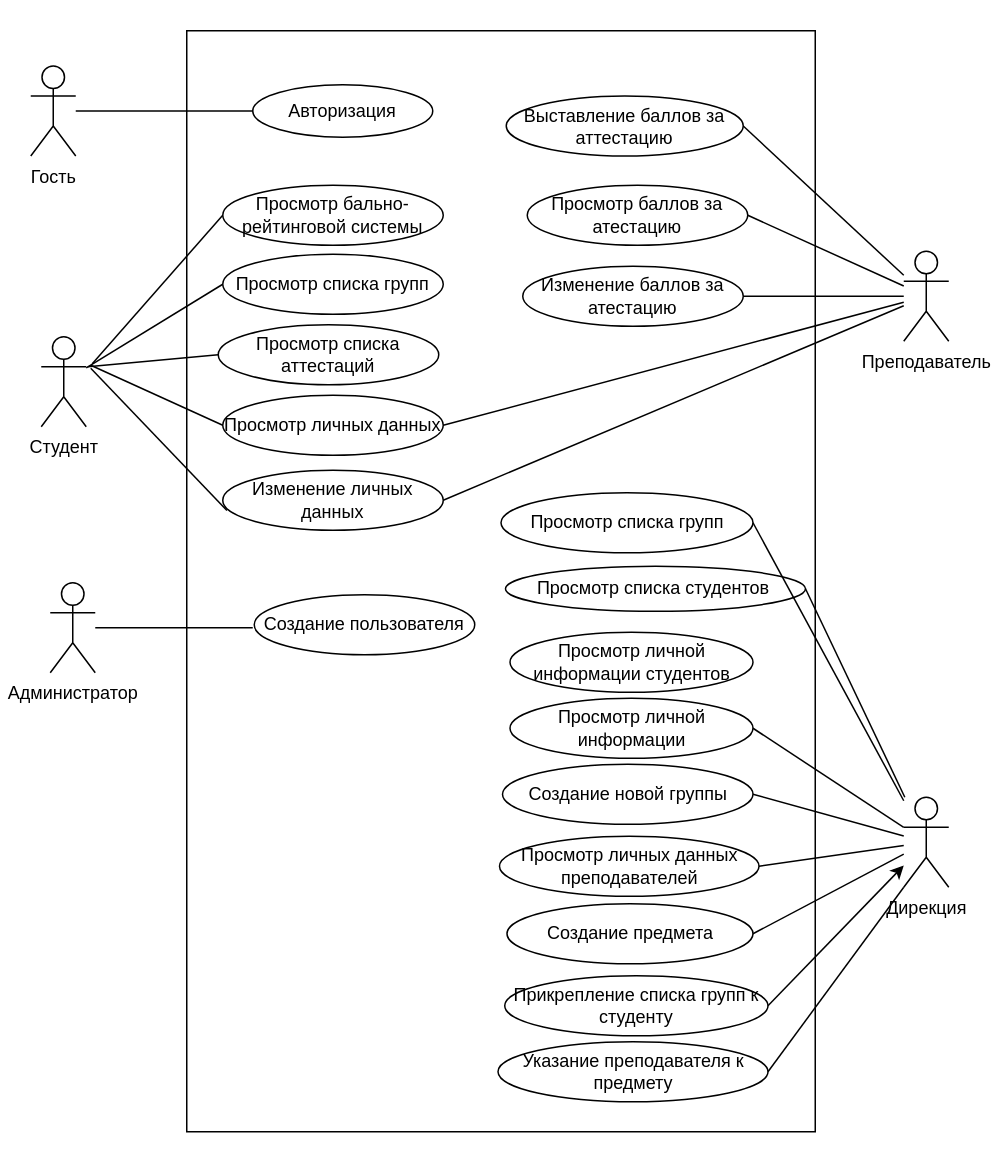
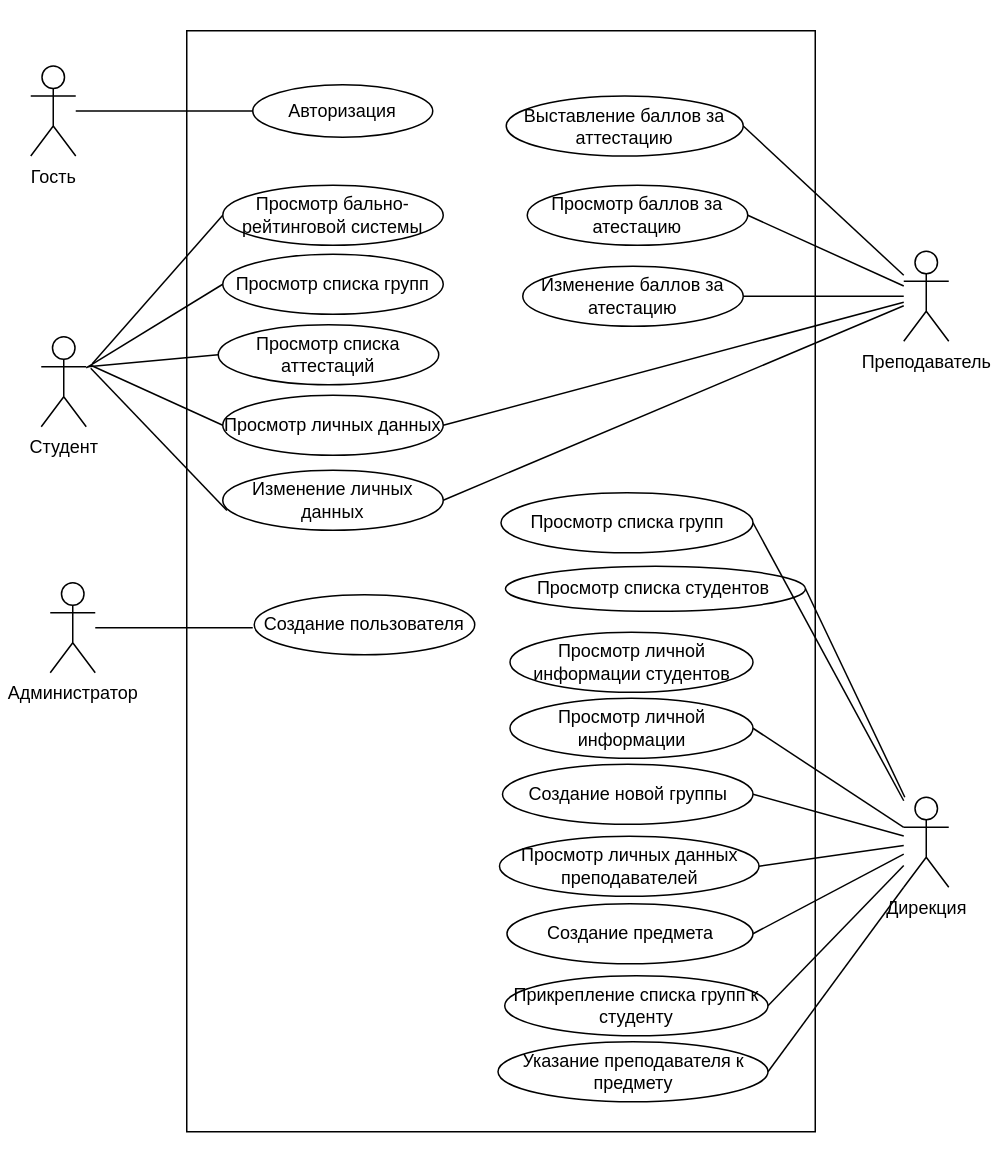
  <mxCell id="0" />
  <mxCell id="1" parent="0" />
  <mxCell id="2" value="Гость" style="shape=umlActor;verticalLabelPosition=bottom;verticalAlign=top;html=1;outlineConnect=0;" parent="1" vertex="1"><mxGeometry x="20" y="43.5" width="30" height="60" as="geometry" /></mxCell>
  <mxCell id="3" value="Студент" style="shape=umlActor;verticalLabelPosition=bottom;verticalAlign=top;html=1;outlineConnect=0;" parent="1" vertex="1"><mxGeometry x="27" y="224" width="30" height="60" as="geometry" /></mxCell>
  <mxCell id="4" value="" style="rounded=0;whiteSpace=wrap;html=1;" parent="1" vertex="1"><mxGeometry x="124" y="20" width="419" height="734" as="geometry" /></mxCell>
  <mxCell id="5" value="Администратор" style="shape=umlActor;verticalLabelPosition=bottom;verticalAlign=top;html=1;outlineConnect=0;" parent="1" vertex="1"><mxGeometry x="33" y="388" width="30" height="60" as="geometry" /></mxCell>
  <mxCell id="6" value="Дирекция" style="shape=umlActor;verticalLabelPosition=bottom;verticalAlign=top;html=1;outlineConnect=0;" parent="1" vertex="1"><mxGeometry x="602" y="531" width="30" height="60" as="geometry" /></mxCell>
  <mxCell id="7" value="Преподаватель" style="shape=umlActor;verticalLabelPosition=bottom;verticalAlign=top;html=1;outlineConnect=0;" parent="1" vertex="1"><mxGeometry x="602" y="167" width="30" height="60" as="geometry" /></mxCell>
  <mxCell id="8" value="Авторизация" style="ellipse;whiteSpace=wrap;html=1;" parent="1" vertex="1"><mxGeometry x="168" y="56" width="120" height="35" as="geometry" /></mxCell>
  <mxCell id="9" value="Просмотр списка групп" style="ellipse;whiteSpace=wrap;html=1;" parent="1" vertex="1"><mxGeometry x="148" y="169" width="147" height="40" as="geometry" /></mxCell>
  <mxCell id="10" value="Просмотр списка аттестаций" style="ellipse;whiteSpace=wrap;html=1;" parent="1" vertex="1"><mxGeometry x="145" y="216" width="147" height="40" as="geometry" /></mxCell>
  <mxCell id="11" value="Просмотр личных данных" style="ellipse;whiteSpace=wrap;html=1;" parent="1" vertex="1"><mxGeometry x="148" y="263" width="147" height="40" as="geometry" /></mxCell>
  <mxCell id="12" value="Изменение личных данных" style="ellipse;whiteSpace=wrap;html=1;" parent="1" vertex="1"><mxGeometry x="148" y="313" width="147" height="40" as="geometry" /></mxCell>
  <mxCell id="13" value="" style="endArrow=none;html=1;rounded=0;entryX=0;entryY=0.5;entryDx=0;entryDy=0;" parent="1" source="2" target="8" edge="1"><mxGeometry width="50" height="50" relative="1" as="geometry"><mxPoint x="305" y="324" as="sourcePoint" /><mxPoint x="355" y="274" as="targetPoint" /></mxGeometry></mxCell>
  <mxCell id="14" value="" style="endArrow=none;html=1;rounded=0;entryX=0;entryY=0.5;entryDx=0;entryDy=0;" parent="1" source="3" target="9" edge="1"><mxGeometry width="50" height="50" relative="1" as="geometry"><mxPoint x="68" y="264" as="sourcePoint" /><mxPoint x="174" y="258" as="targetPoint" /></mxGeometry></mxCell>
  <mxCell id="15" value="" style="endArrow=none;html=1;rounded=0;entryX=0;entryY=0.5;entryDx=0;entryDy=0;" parent="1" target="10" edge="1"><mxGeometry width="50" height="50" relative="1" as="geometry"><mxPoint x="58" y="244" as="sourcePoint" /><mxPoint x="188" y="93.5" as="targetPoint" /></mxGeometry></mxCell>
  <mxCell id="16" value="" style="endArrow=none;html=1;rounded=0;entryX=0;entryY=0.5;entryDx=0;entryDy=0;" parent="1" target="11" edge="1"><mxGeometry width="50" height="50" relative="1" as="geometry"><mxPoint x="60" y="243" as="sourcePoint" /><mxPoint x="198" y="103.5" as="targetPoint" /></mxGeometry></mxCell>
  <mxCell id="17" value="" style="endArrow=none;html=1;rounded=0;entryX=0.019;entryY=0.671;entryDx=0;entryDy=0;entryPerimeter=0;" parent="1" target="12" edge="1"><mxGeometry width="50" height="50" relative="1" as="geometry"><mxPoint x="60" y="245" as="sourcePoint" /><mxPoint x="208" y="113.5" as="targetPoint" /></mxGeometry></mxCell>
  <mxCell id="18" value="Создание пользователя" style="ellipse;whiteSpace=wrap;html=1;" parent="1" vertex="1"><mxGeometry x="169" y="396" width="147" height="40" as="geometry" /></mxCell>
  <mxCell id="19" value="" style="endArrow=none;html=1;rounded=0;" parent="1" target="5" edge="1"><mxGeometry width="50" height="50" relative="1" as="geometry"><mxPoint x="168" y="418" as="sourcePoint" /><mxPoint x="359" y="182" as="targetPoint" /></mxGeometry></mxCell>
  <mxCell id="20" value="" style="endArrow=none;html=1;rounded=0;exitX=1;exitY=0.5;exitDx=0;exitDy=0;" parent="1" source="11" target="7" edge="1"><mxGeometry width="50" height="50" relative="1" as="geometry"><mxPoint x="413" y="309" as="sourcePoint" /><mxPoint x="601" y="195" as="targetPoint" /></mxGeometry></mxCell>
  <mxCell id="21" value="" style="endArrow=none;html=1;rounded=0;exitX=1;exitY=0.5;exitDx=0;exitDy=0;" parent="1" source="12" target="7" edge="1"><mxGeometry width="50" height="50" relative="1" as="geometry"><mxPoint x="334" y="264" as="sourcePoint" /><mxPoint x="599" y="198" as="targetPoint" /></mxGeometry></mxCell>
  <mxCell id="22" value="Выставление баллов за аттестацию" style="ellipse;whiteSpace=wrap;html=1;" parent="1" vertex="1"><mxGeometry x="337" y="63.5" width="158" height="40" as="geometry" /></mxCell>
  <mxCell id="23" value="Просмотр баллов за атестацию&lt;span style=&quot;color: rgba(0 , 0 , 0 , 0) ; font-family: monospace ; font-size: 0px&quot;&gt;%3CmxGraphModel%3E%3Croot%3E%3CmxCell%20id%3D%220%22%2F%3E%3CmxCell%20id%3D%221%22%20parent%3D%220%22%2F%3E%3CmxCell%20id%3D%222%22%20value%3D%22%D0%92%D1%8B%D1%81%D1%82%D0%B0%D0%B2%D0%BB%D0%B5%D0%BD%D0%B8%D0%B5%20%D0%B1%D0%B0%D0%BB%D0%BB%D0%BE%D0%B2%20%D0%B7%D0%B0%20%D0%B0%D1%82%D1%82%D0%B5%D1%81%D1%82%D0%B0%D1%86%D0%B8%D1%8E%22%20style%3D%22ellipse%3BwhiteSpace%3Dwrap%3Bhtml%3D1%3B%22%20vertex%3D%221%22%20parent%3D%221%22%3E%3CmxGeometry%20x%3D%22404%22%20y%3D%22236.5%22%20width%3D%22147%22%20height%3D%2240%22%20as%3D%22geometry%22%2F%3E%3C%2FmxCell%3E%3C%2Froot%3E%3C%2FmxGraphModel%3E&lt;/span&gt;" style="ellipse;whiteSpace=wrap;html=1;" parent="1" vertex="1"><mxGeometry x="351" y="123" width="147" height="40" as="geometry" /></mxCell>
  <mxCell id="24" value="Изменение баллов за атестацию&lt;span style=&quot;color: rgba(0 , 0 , 0 , 0) ; font-family: monospace ; font-size: 0px&quot;&gt;%3CmxGraphModel%3E%3Croot%3E%3CmxCell%20id%3D%220%22%2F%3E%3CmxCell%20id%3D%221%22%20parent%3D%220%22%2F%3E%3CmxCell%20id%3D%222%22%20value%3D%22%D0%92%D1%8B%D1%81%D1%82%D0%B0%D0%B2%D0%BB%D0%B5%D0%BD%D0%B8%D0%B5%20%D0%B1%D0%B0%D0%BB%D0%BB%D0%BE%D0%B2%20%D0%B7%D0%B0%20%D0%B0%D1%82%D1%82%D0%B5%D1%81%D1%82%D0%B0%D1%86%D0%B8%D1%8E%22%20style%3D%22ellipse%3BwhiteSpace%3Dwrap%3Bhtml%3D1%3B%22%20vertex%3D%221%22%20parent%3D%221%22%3E%3CmxGeometry%20x%3D%22404%22%20y%3D%22236.5%22%20width%3D%22147%22%20height%3D%2240%22%20as%3D%22geometry%22%2F%3E%3C%2FmxCell%3E%3C%2Froot%3E%3C%2FmxGraphModel%3E&lt;/span&gt;" style="ellipse;whiteSpace=wrap;html=1;" parent="1" vertex="1"><mxGeometry x="348" y="177" width="147" height="40" as="geometry" /></mxCell>
  <mxCell id="25" value="" style="endArrow=none;html=1;rounded=0;exitX=1;exitY=0.5;exitDx=0;exitDy=0;" parent="1" source="22" target="7" edge="1"><mxGeometry width="50" height="50" relative="1" as="geometry"><mxPoint x="522" y="181" as="sourcePoint" /><mxPoint x="572" y="131" as="targetPoint" /></mxGeometry></mxCell>
  <mxCell id="26" value="" style="endArrow=none;html=1;rounded=0;exitX=1;exitY=0.5;exitDx=0;exitDy=0;" parent="1" source="23" target="7" edge="1"><mxGeometry width="50" height="50" relative="1" as="geometry"><mxPoint x="505" y="93.5" as="sourcePoint" /><mxPoint x="592" y="186" as="targetPoint" /></mxGeometry></mxCell>
  <mxCell id="27" value="" style="endArrow=none;html=1;rounded=0;exitX=1;exitY=0.5;exitDx=0;exitDy=0;" parent="1" source="24" target="7" edge="1"><mxGeometry width="50" height="50" relative="1" as="geometry"><mxPoint x="515" y="103.5" as="sourcePoint" /><mxPoint x="597" y="197" as="targetPoint" /></mxGeometry></mxCell>
  <mxCell id="28" value="Просмотр списка групп" style="ellipse;whiteSpace=wrap;html=1;" parent="1" vertex="1"><mxGeometry x="333.5" y="328" width="168" height="40" as="geometry" /></mxCell>
  <mxCell id="29" value="Просмотр списка студентов&amp;nbsp;" style="ellipse;whiteSpace=wrap;html=1;" parent="1" vertex="1"><mxGeometry x="336.5" y="377" width="200" height="30" as="geometry" /></mxCell>
  <mxCell id="30" value="Просмотр личной информации" style="ellipse;whiteSpace=wrap;html=1;" parent="1" vertex="1"><mxGeometry x="339.5" y="465" width="162" height="40" as="geometry" /></mxCell>
  <mxCell id="31" value="Создание новой группы" style="ellipse;whiteSpace=wrap;html=1;" parent="1" vertex="1"><mxGeometry x="334.5" y="509" width="167" height="40" as="geometry" /></mxCell>
  <mxCell id="32" value="Просмотр личных данных преподавателей" style="ellipse;whiteSpace=wrap;html=1;" parent="1" vertex="1"><mxGeometry x="332.5" y="557" width="173" height="40" as="geometry" /></mxCell>
  <mxCell id="33" value="Создание предмета" style="ellipse;whiteSpace=wrap;html=1;" parent="1" vertex="1"><mxGeometry x="337.5" y="602" width="164" height="40" as="geometry" /></mxCell>
  <mxCell id="34" value="" style="endArrow=none;html=1;rounded=0;exitX=1;exitY=0.5;exitDx=0;exitDy=0;" parent="1" source="28" target="6" edge="1"><mxGeometry width="50" height="50" relative="1" as="geometry"><mxPoint x="536" y="478" as="sourcePoint" /><mxPoint x="586" y="428" as="targetPoint" /></mxGeometry></mxCell>
  <mxCell id="35" value="" style="endArrow=none;html=1;rounded=0;exitX=1;exitY=0.5;exitDx=0;exitDy=0;" parent="1" source="29" target="6" edge="1"><mxGeometry width="50" height="50" relative="1" as="geometry"><mxPoint x="511" y="381" as="sourcePoint" /><mxPoint x="613" y="434" as="targetPoint" /></mxGeometry></mxCell>
  <mxCell id="36" value="" style="endArrow=none;html=1;rounded=0;exitX=1;exitY=0.5;exitDx=0;exitDy=0;" parent="1" source="30" target="6" edge="1"><mxGeometry width="50" height="50" relative="1" as="geometry"><mxPoint x="521" y="391" as="sourcePoint" /><mxPoint x="637" y="446.786" as="targetPoint" /></mxGeometry></mxCell>
  <mxCell id="37" value="" style="endArrow=none;html=1;rounded=0;exitX=1;exitY=0.5;exitDx=0;exitDy=0;" parent="1" source="31" target="6" edge="1"><mxGeometry width="50" height="50" relative="1" as="geometry"><mxPoint x="531" y="401" as="sourcePoint" /><mxPoint x="647" y="456.786" as="targetPoint" /></mxGeometry></mxCell>
  <mxCell id="38" value="" style="endArrow=none;html=1;rounded=0;exitX=1;exitY=0.5;exitDx=0;exitDy=0;" parent="1" source="32" target="6" edge="1"><mxGeometry width="50" height="50" relative="1" as="geometry"><mxPoint x="541" y="411" as="sourcePoint" /><mxPoint x="657" y="466.786" as="targetPoint" /></mxGeometry></mxCell>
  <mxCell id="39" value="" style="endArrow=none;html=1;rounded=0;exitX=1;exitY=0.5;exitDx=0;exitDy=0;" parent="1" source="33" target="6" edge="1"><mxGeometry width="50" height="50" relative="1" as="geometry"><mxPoint x="551" y="421" as="sourcePoint" /><mxPoint x="667" y="476.786" as="targetPoint" /></mxGeometry></mxCell>
  <mxCell id="40" value="Просмотр личной информации студентов" style="ellipse;whiteSpace=wrap;html=1;" parent="1" vertex="1"><mxGeometry x="339.5" y="421" width="162" height="40" as="geometry" /></mxCell>
  <mxCell id="41" value="Прикрепление списка групп к студенту" style="ellipse;whiteSpace=wrap;html=1;" parent="1" vertex="1"><mxGeometry x="336" y="650" width="175.5" height="40" as="geometry" /></mxCell>
  <mxCell id="42" value="Указание преподавателя к предмету" style="ellipse;whiteSpace=wrap;html=1;" parent="1" vertex="1"><mxGeometry x="331.5" y="694" width="180" height="40" as="geometry" /></mxCell>
- <mxCell id="43" value="" style="endArrow=classic;html=1;rounded=0;exitX=1;exitY=0.5;exitDx=0;exitDy=0;" parent="1" source="41" target="6" edge="1"><mxGeometry width="50" height="50" relative="1" as="geometry"><mxPoint x="511" y="644" as="sourcePoint" /><mxPoint x="627" y="466.901" as="targetPoint" /></mxGeometry></mxCell>
+ <mxCell id="43" value="" style="endArrow=none;html=1;rounded=0;exitX=1;exitY=0.5;exitDx=0;exitDy=0;" parent="1" source="41" target="6" edge="1"><mxGeometry width="50" height="50" relative="1" as="geometry"><mxPoint x="511" y="644" as="sourcePoint" /><mxPoint x="627" y="466.901" as="targetPoint" /></mxGeometry></mxCell>
  <mxCell id="44" value="" style="endArrow=none;html=1;rounded=0;exitX=1;exitY=0.5;exitDx=0;exitDy=0;entryX=0;entryY=1;entryDx=0;entryDy=0;entryPerimeter=0;" parent="1" source="42" target="6" edge="1"><mxGeometry width="50" height="50" relative="1" as="geometry"><mxPoint x="521" y="654" as="sourcePoint" /><mxPoint x="616" y="477" as="targetPoint" /></mxGeometry></mxCell>
  <mxCell id="45" value="Просмотр бально-рейтинговой системы" style="ellipse;whiteSpace=wrap;html=1;" parent="1" vertex="1"><mxGeometry x="148" y="123" width="147" height="40" as="geometry" /></mxCell>
  <mxCell id="46" value="" style="endArrow=none;html=1;rounded=0;entryX=0;entryY=0.5;entryDx=0;entryDy=0;" parent="1" target="45" edge="1"><mxGeometry width="50" height="50" relative="1" as="geometry"><mxPoint x="61" y="242" as="sourcePoint" /><mxPoint x="156" y="193" as="targetPoint" /></mxGeometry></mxCell>
